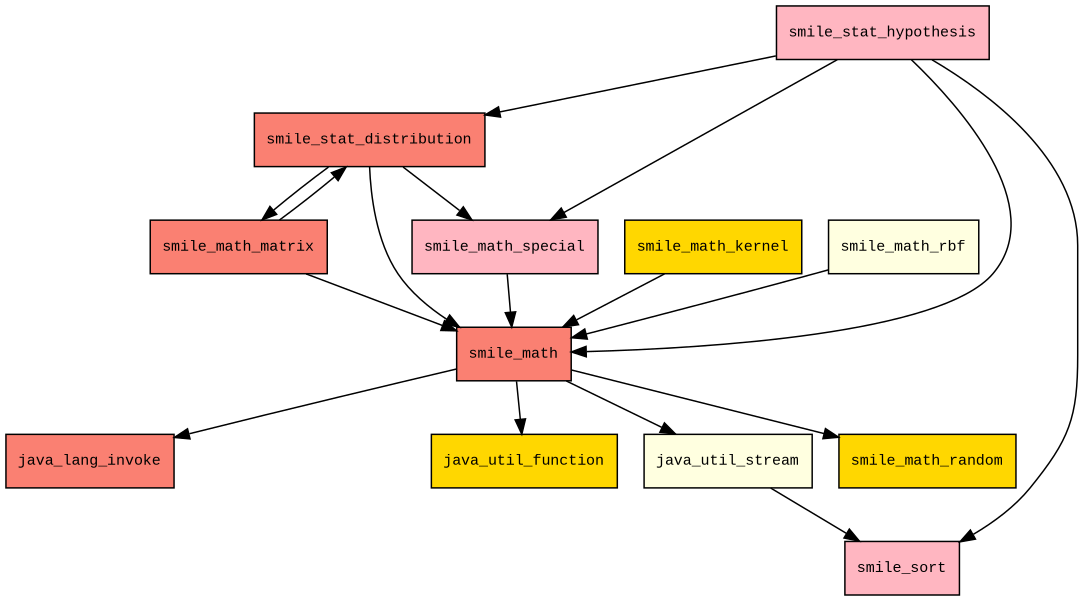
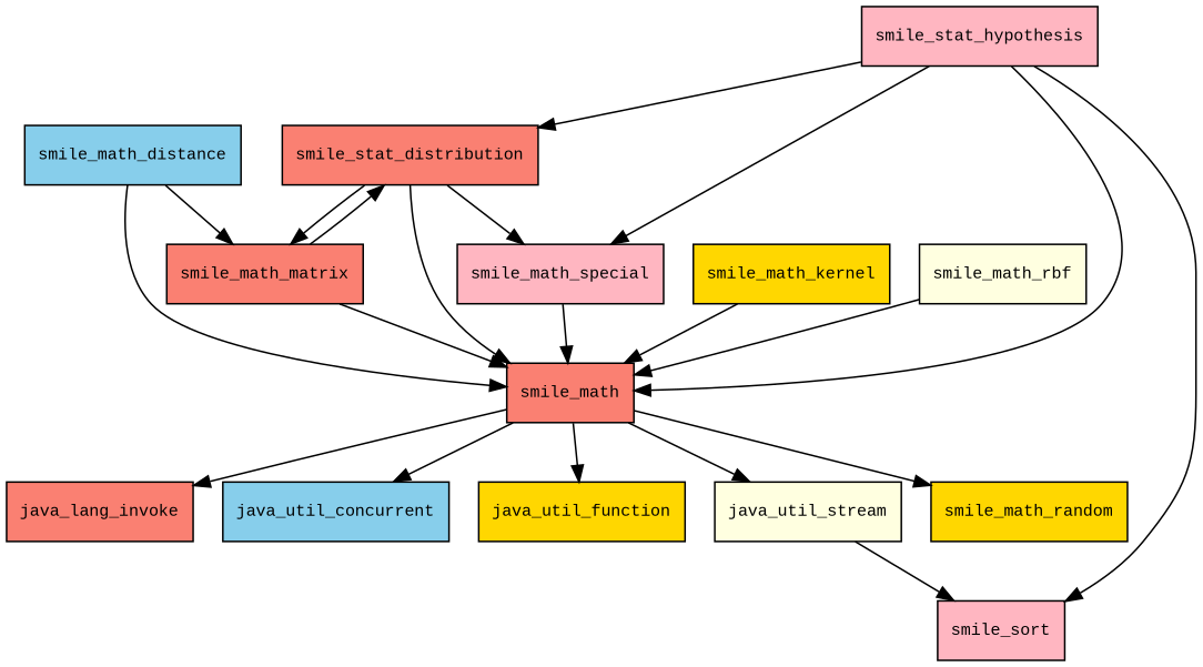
  digraph {
    fontname="Liberation Mono"
    node [fillcolor=salmon fontname="Liberation Mono" fontsize=10.0 shape=box style=filled]
    edge [fontname="Liberation Mono"]
    smile_math
    java_lang_invoke
+   java_util_concurrent [fillcolor=skyblue]
    java_util_function [fillcolor=gold]
    java_util_stream [fillcolor=lightyellow]
    smile_math_random [fillcolor=gold]
    smile_sort [fillcolor=lightpink]
+   smile_math_distance [fillcolor=skyblue]
    smile_math_matrix
    smile_stat_distribution
    smile_math_special [fillcolor=lightpink]
    smile_math_kernel [fillcolor=gold]
    smile_math_rbf [fillcolor=lightyellow]
    smile_stat_hypothesis [fillcolor=lightpink]
    smile_math -> java_lang_invoke
+   smile_math -> java_util_concurrent
    smile_math -> java_util_function
    smile_math -> java_util_stream
    smile_math -> smile_math_random
    java_util_stream -> smile_sort
+   smile_math_distance -> smile_math
+   smile_math_distance -> smile_math_matrix
    smile_math_matrix -> smile_math
    smile_math_matrix -> smile_stat_distribution
    smile_stat_distribution -> smile_math
    smile_stat_distribution -> smile_math_matrix
    smile_stat_distribution -> smile_math_special
    smile_math_special -> smile_math
    smile_math_kernel -> smile_math
    smile_math_rbf -> smile_math
    smile_stat_hypothesis -> smile_math
    smile_stat_hypothesis -> smile_sort
    smile_stat_hypothesis -> smile_stat_distribution
    smile_stat_hypothesis -> smile_math_special
  }
